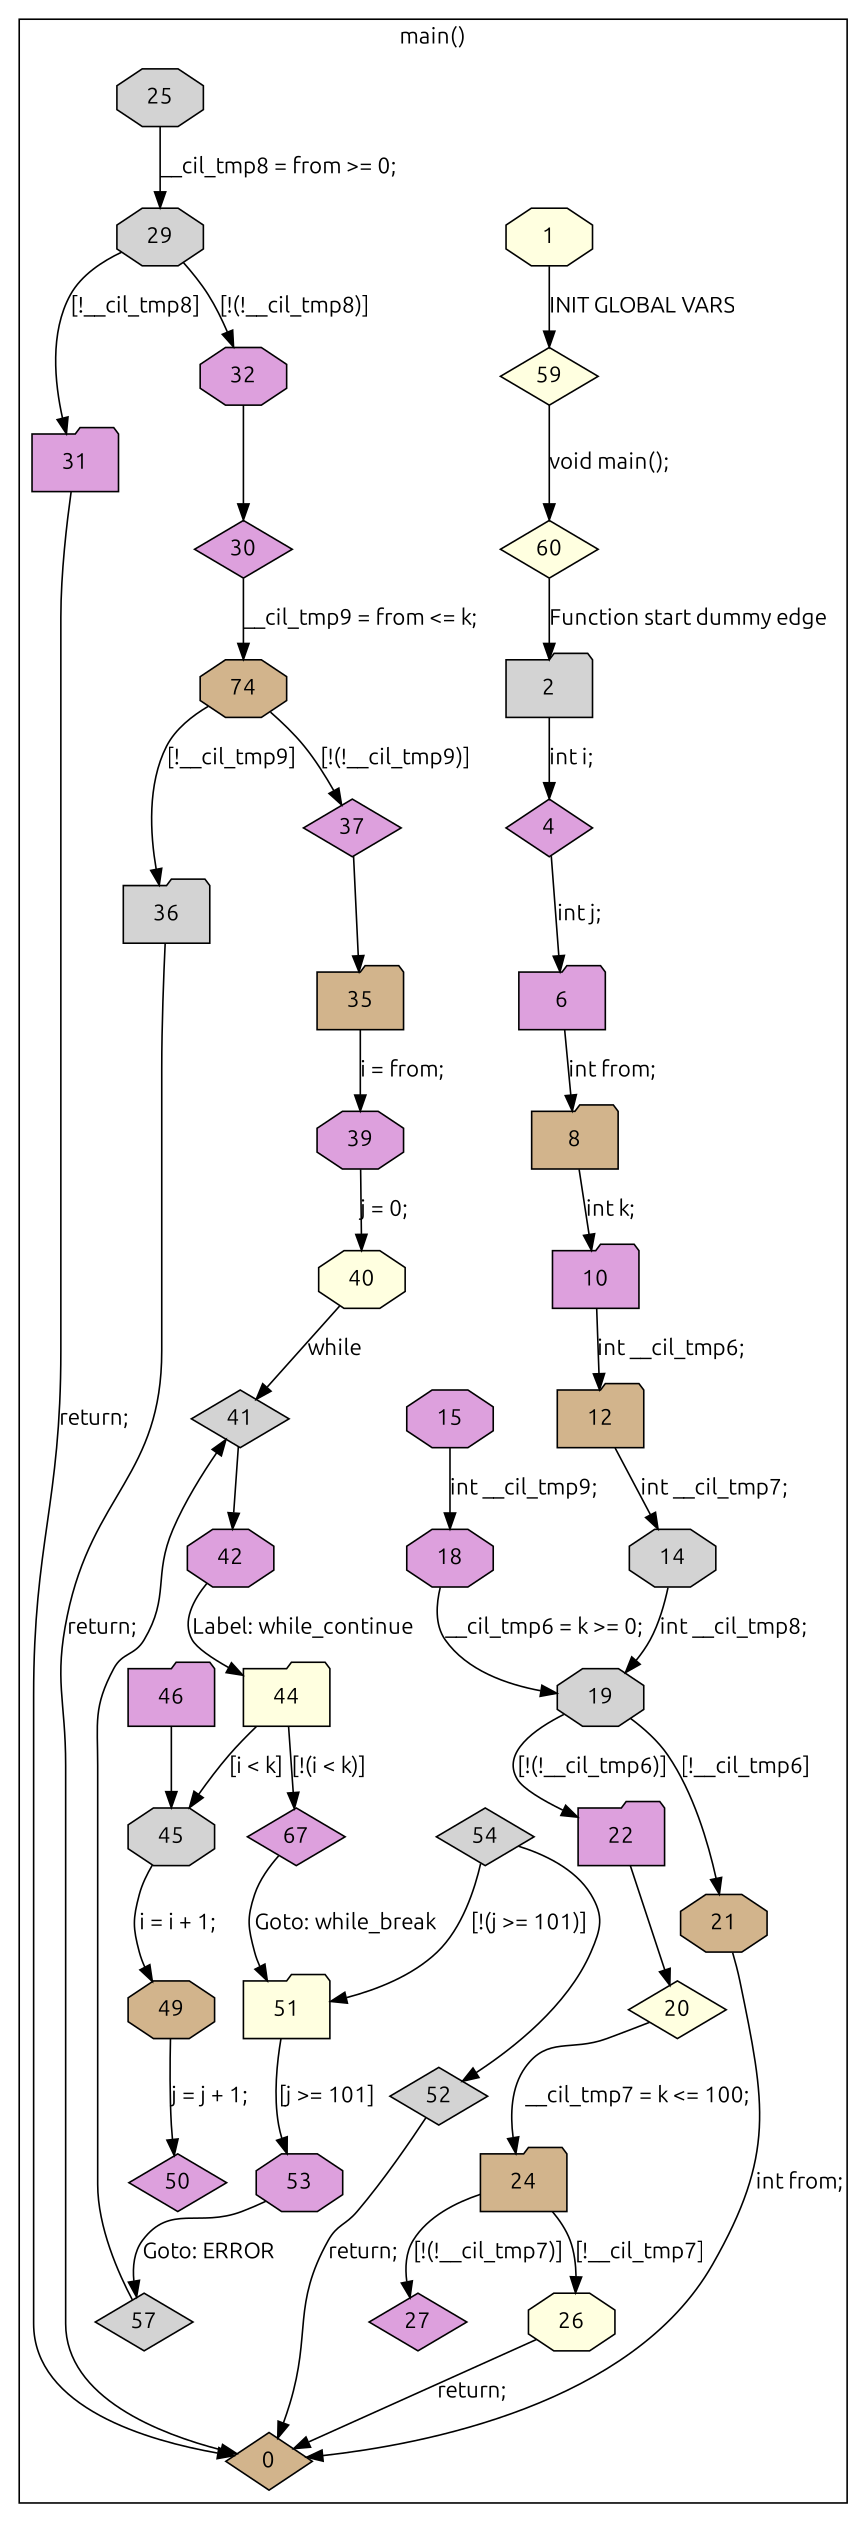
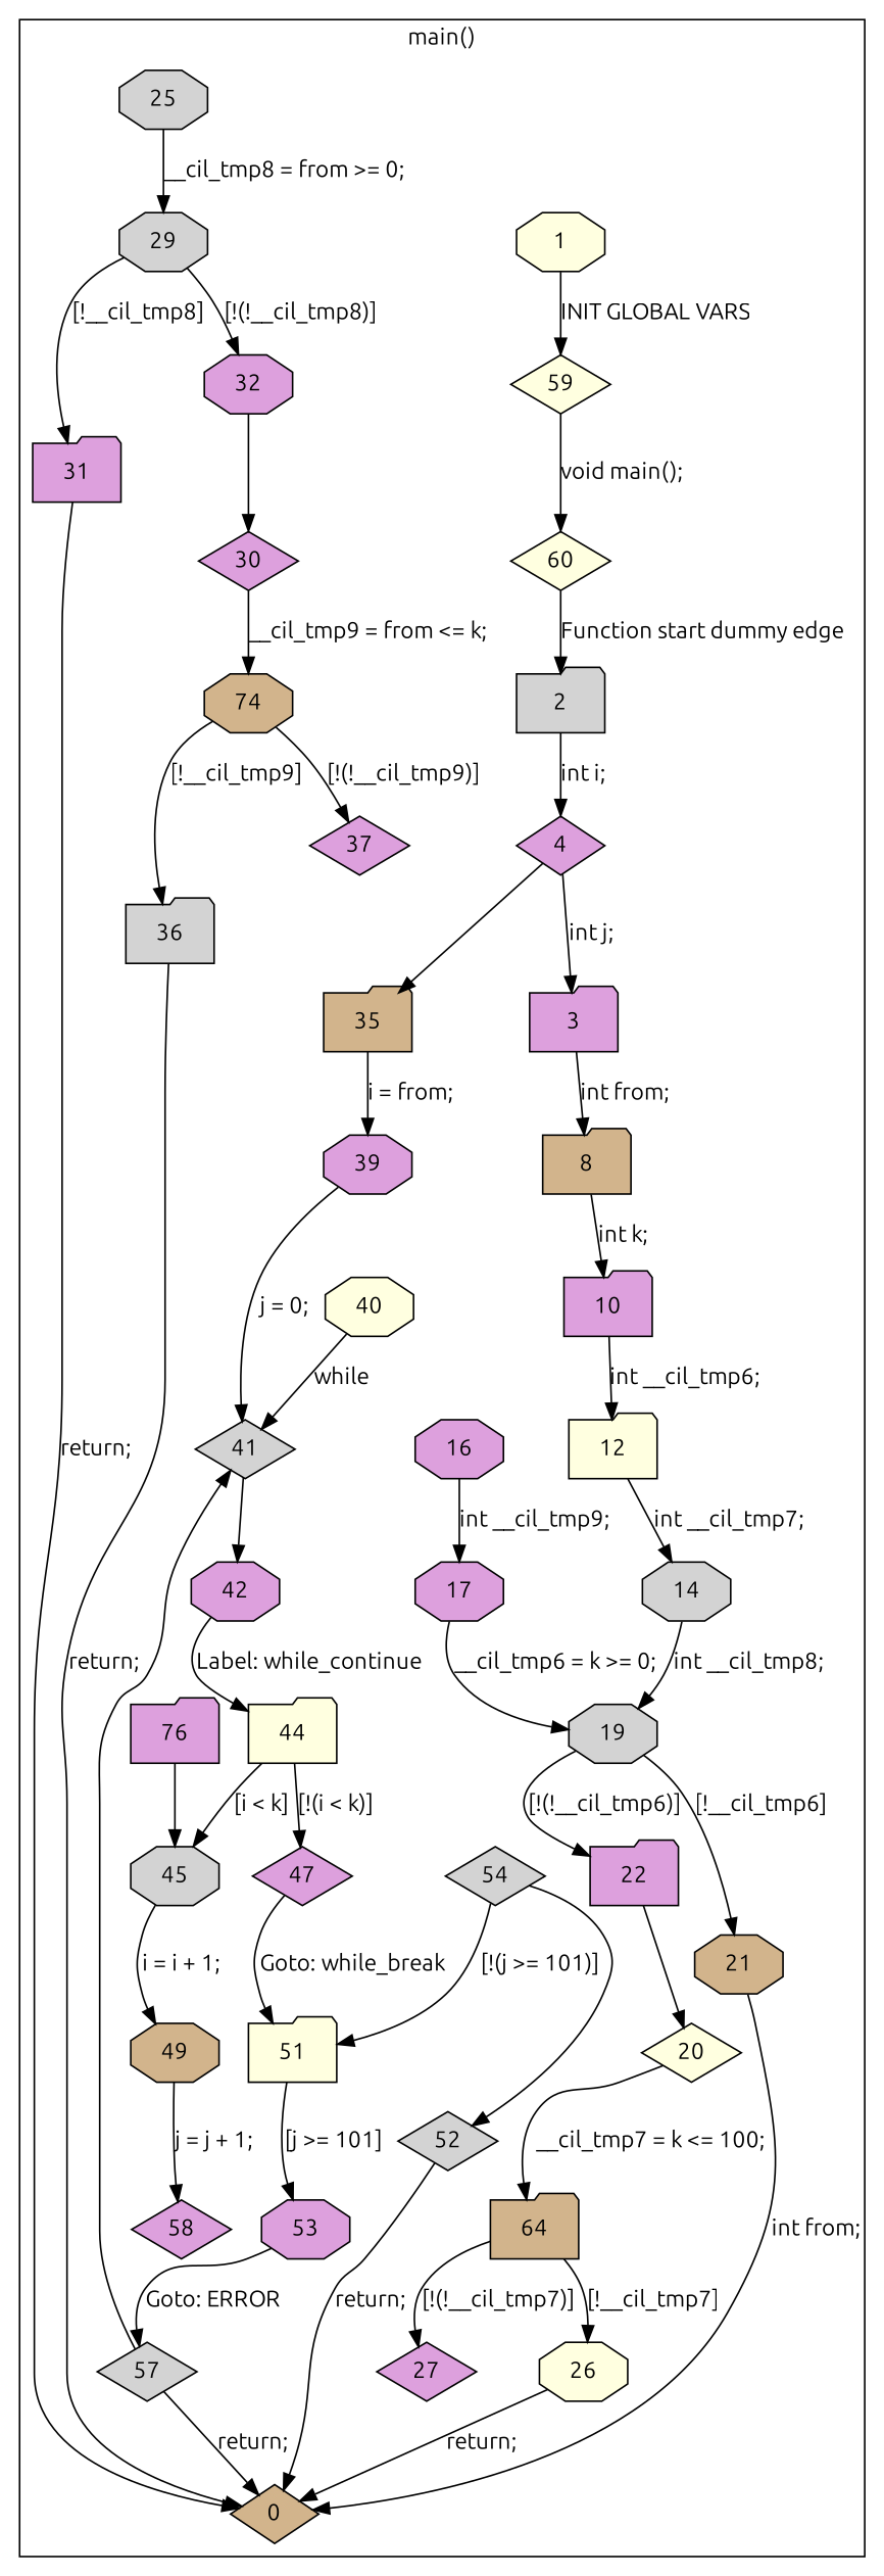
  digraph {
    fontname=Ubuntu
    node [fillcolor=plum fontname=Ubuntu shape=octagon style=filled]
    edge [fontname=Ubuntu]
    19 [fillcolor=lightgrey]
    22 [shape=folder]
    21 [fillcolor=tan]
-   24 [fillcolor=tan shape=folder]
+   24 [fillcolor=tan shape=folder label=64]
    27 [shape=diamond]
    26 [fillcolor=lightyellow]
    29 [fillcolor=lightgrey]
    32
    31 [shape=folder]
    n10 [fillcolor=tan label=74]
    37 [shape=diamond]
    36 [fillcolor=lightgrey shape=folder]
    41 [fillcolor=lightgrey shape=diamond]
    42
    44 [fillcolor=lightyellow shape=folder]
-   47 [shape=diamond label=67]
-   46 [shape=folder]
+   47 [shape=diamond]
+   46 [shape=folder label=76]
    51 [fillcolor=lightyellow shape=folder]
    54 [fillcolor=lightgrey shape=diamond]
    53
    1 [fillcolor=lightyellow]
    59 [fillcolor=lightyellow shape=diamond]
    60 [fillcolor=lightyellow shape=diamond]
    2 [fillcolor=lightgrey shape=folder]
    4 [shape=diamond]
-   6 [shape=folder]
+   6 [shape=folder label=3]
    8 [fillcolor=tan shape=folder]
    10 [shape=folder]
-   12 [fillcolor=tan shape=folder]
+   12 [fillcolor=lightyellow shape=folder]
    14 [fillcolor=lightgrey]
-   16 [label=15]
-   18
+   16
+   18 [label=17]
    20 [fillcolor=lightyellow shape=diamond]
    0 [fillcolor=tan shape=diamond]
    25 [fillcolor=lightgrey]
    30 [shape=diamond]
    35 [fillcolor=tan shape=folder]
    39
    40 [fillcolor=lightyellow]
    45 [fillcolor=lightgrey]
    49 [fillcolor=tan]
-   50 [shape=diamond]
+   50 [shape=diamond label=58]
    52 [fillcolor=lightgrey shape=diamond]
    57 [fillcolor=lightgrey shape=diamond]
    subgraph cluster_1 {
      label="main()"
      19
      22
      21
      24
      27
      26
      29
      32
      31
      n10
      37
      36
      41
      42
      44
      47
      46
      51
      54
      53
      1
      59
      60
      2
      4
      6
      8
      10
      12
      14
      16
      18
      20
      0
      25
      30
      35
      39
      40
      45
      49
      50
      52
      57
    }
    19 -> 22 [label="[!(!__cil_tmp6)]"]
    19 -> 21 [label="[!__cil_tmp6]"]
    22 -> 20
    21 -> 0 [label="int from;"]
    24 -> 27 [label="[!(!__cil_tmp7)]"]
    24 -> 26 [label="[!__cil_tmp7]"]
    26 -> 0 [label="return;"]
    29 -> 32 [label="[!(!__cil_tmp8)]"]
    29 -> 31 [label="[!__cil_tmp8]"]
    32 -> 30
    31 -> 0 [label="return;"]
    n10 -> 37 [label="[!(!__cil_tmp9)]"]
    n10 -> 36 [label="[!__cil_tmp9]"]
-   37 -> 35
+   4 -> 35
    36 -> 0 [label="return;"]
    41 -> 42
    42 -> 44 [label="Label: while_continue"]
    44 -> 47 [label="[!(i < k)]"]
    44 -> 45 [label="[i < k]"]
    47 -> 51 [label="Goto: while_break"]
    46 -> 45
    51 -> 53 [label="[j >= 101]"]
    54 -> 51 [label="[!(j >= 101)]"]
    54 -> 52
    53 -> 57 [label="Goto: ERROR"]
    1 -> 59 [label="INIT GLOBAL VARS"]
    59 -> 60 [label="void main();"]
    60 -> 2 [label="Function start dummy edge"]
    2 -> 4 [label="int i;"]
    4 -> 6 [label="int j;"]
    6 -> 8 [label="int from;"]
    8 -> 10 [label="int k;"]
    10 -> 12 [label="int __cil_tmp6;"]
    12 -> 14 [label="int __cil_tmp7;"]
    14 -> 19 [label="int __cil_tmp8;"]
    16 -> 18 [label="int __cil_tmp9;"]
    18 -> 19 [label="__cil_tmp6 = k >= 0;"]
    20 -> 24 [label="__cil_tmp7 = k <= 100;"]
    25 -> 29 [label="__cil_tmp8 = from >= 0;"]
    30 -> n10 [label="__cil_tmp9 = from <= k;"]
    35 -> 39 [label="i = from;"]
-   39 -> 40 [label="j = 0;"]
+   39 -> 41 [label="j = 0;"]
    40 -> 41 [label=while]
    45 -> 49 [label="i = i + 1;"]
    49 -> 50 [label="j = j + 1;"]
    52 -> 0 [label="return;"]
    57 -> 41
+   57 -> 0 [label="return;"]
  }
